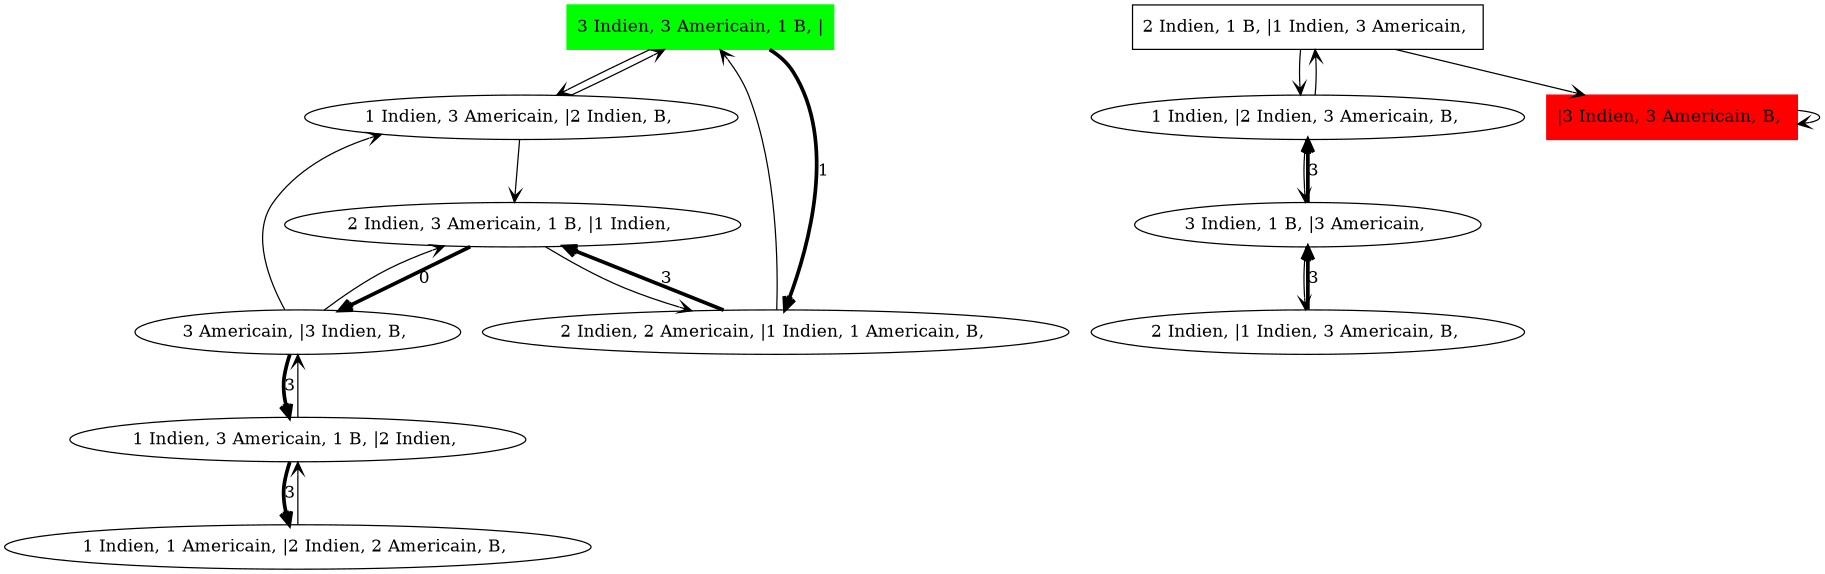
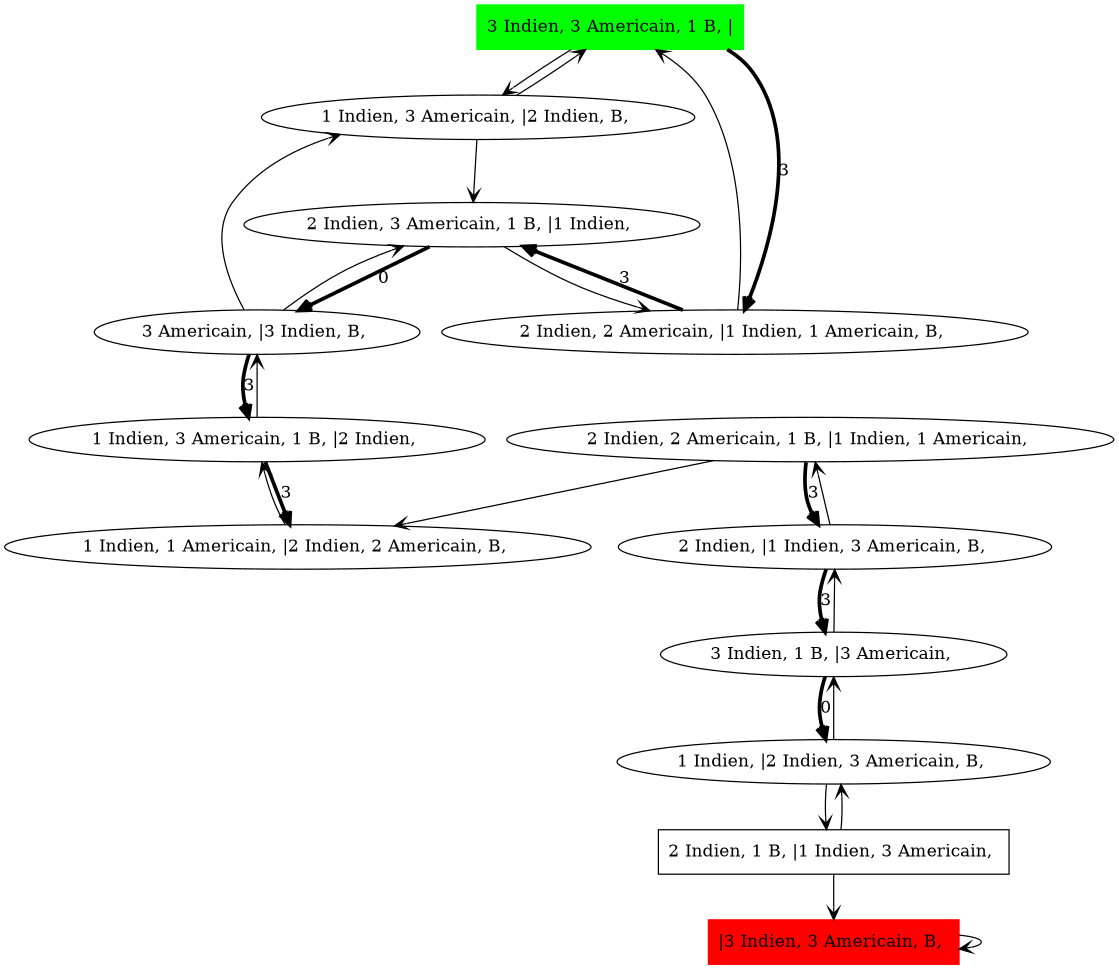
  digraph {
    edge [arrowhead=open]
    n1 [color=green label="3 Indien, 3 Americain, 1 B, |" shape=box style=filled]
    "1 Indien, 3 Americain, |2 Indien, B, "
    "2 Indien, 2 Americain, |1 Indien, 1 Americain, B, "
    "2 Indien, 3 Americain, 1 B, |1 Indien, "
    n5 [color=red label="|3 Indien, 3 Americain, B, " shape=box style=filled]
    "3 Americain, |3 Indien, B, "
    "1 Indien, 3 Americain, 1 B, |2 Indien, "
    "1 Indien, 1 Americain, |2 Indien, 2 Americain, B, "
+   "2 Indien, 2 Americain, 1 B, |1 Indien, 1 Americain, "
    "2 Indien, |1 Indien, 3 Americain, B, "
    "3 Indien, 1 B, |3 Americain, "
    "1 Indien, |2 Indien, 3 Americain, B, "
    "2 Indien, 1 B, |1 Indien, 3 Americain, " [shape=box]
    n1 -> "1 Indien, 3 Americain, |2 Indien, B, "
-   n1 -> "2 Indien, 2 Americain, |1 Indien, 1 Americain, B, " [label=1 penwidth=3]
+   n1 -> "2 Indien, 2 Americain, |1 Indien, 1 Americain, B, " [label=3 penwidth=3]
    "1 Indien, 3 Americain, |2 Indien, B, " -> n1
    "1 Indien, 3 Americain, |2 Indien, B, " -> "2 Indien, 3 Americain, 1 B, |1 Indien, "
    "2 Indien, 2 Americain, |1 Indien, 1 Americain, B, " -> n1
    "2 Indien, 2 Americain, |1 Indien, 1 Americain, B, " -> "2 Indien, 3 Americain, 1 B, |1 Indien, " [label=3 penwidth=3]
    "2 Indien, 3 Americain, 1 B, |1 Indien, " -> "2 Indien, 2 Americain, |1 Indien, 1 Americain, B, "
    "2 Indien, 3 Americain, 1 B, |1 Indien, " -> "3 Americain, |3 Indien, B, " [label=0 penwidth=3]
    n5 -> n5
    "3 Americain, |3 Indien, B, " -> "1 Indien, 3 Americain, |2 Indien, B, "
    "3 Americain, |3 Indien, B, " -> "2 Indien, 3 Americain, 1 B, |1 Indien, "
    "3 Americain, |3 Indien, B, " -> "1 Indien, 3 Americain, 1 B, |2 Indien, " [label=3 penwidth=3]
    "1 Indien, 3 Americain, 1 B, |2 Indien, " -> "3 Americain, |3 Indien, B, "
    "1 Indien, 3 Americain, 1 B, |2 Indien, " -> "1 Indien, 1 Americain, |2 Indien, 2 Americain, B, " [label=3 penwidth=3]
    "1 Indien, 1 Americain, |2 Indien, 2 Americain, B, " -> "1 Indien, 3 Americain, 1 B, |2 Indien, "
+   "2 Indien, 2 Americain, 1 B, |1 Indien, 1 Americain, " -> "1 Indien, 1 Americain, |2 Indien, 2 Americain, B, "
+   "2 Indien, 2 Americain, 1 B, |1 Indien, 1 Americain, " -> "2 Indien, |1 Indien, 3 Americain, B, " [label=3 penwidth=3]
+   "2 Indien, |1 Indien, 3 Americain, B, " -> "2 Indien, 2 Americain, 1 B, |1 Indien, 1 Americain, "
    "2 Indien, |1 Indien, 3 Americain, B, " -> "3 Indien, 1 B, |3 Americain, " [label=3 penwidth=3]
    "3 Indien, 1 B, |3 Americain, " -> "2 Indien, |1 Indien, 3 Americain, B, "
-   "3 Indien, 1 B, |3 Americain, " -> "1 Indien, |2 Indien, 3 Americain, B, " [label=3 penwidth=3]
+   "3 Indien, 1 B, |3 Americain, " -> "1 Indien, |2 Indien, 3 Americain, B, " [label=0 penwidth=3]
    "1 Indien, |2 Indien, 3 Americain, B, " -> "3 Indien, 1 B, |3 Americain, "
    "1 Indien, |2 Indien, 3 Americain, B, " -> "2 Indien, 1 B, |1 Indien, 3 Americain, "
    "2 Indien, 1 B, |1 Indien, 3 Americain, " -> n5
    "2 Indien, 1 B, |1 Indien, 3 Americain, " -> "1 Indien, |2 Indien, 3 Americain, B, "
  }
